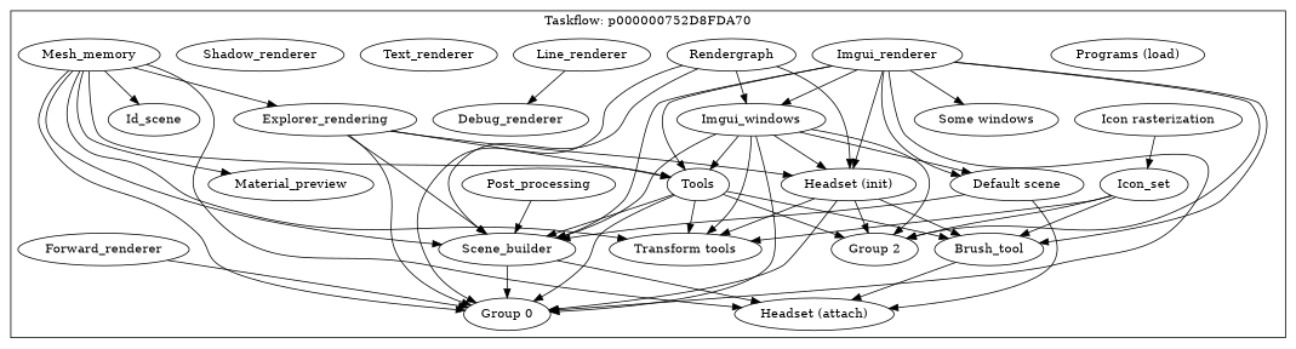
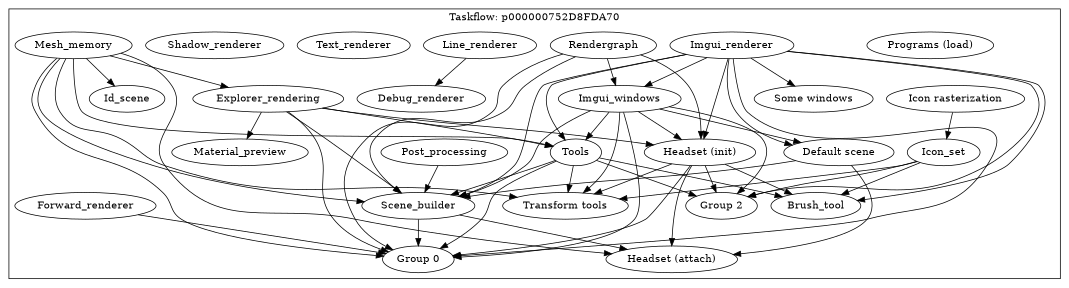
  digraph {
    n1 [label="Icon rasterization"]
    n2 [label=Icon_set]
    n3 [label="Transform tools"]
    n4 [label="Group 2"]
    n5 [label=Brush_tool]
    n6 [label="Programs (load)"]
    n7 [label=Imgui_renderer]
    n8 [label=Imgui_windows]
    n9 [label="Some windows"]
    n10 [label=Tools]
    n11 [label="Default scene"]
    n12 [label=Scene_builder]
    n13 [label="Headset (init)"]
    n14 [label="Group 0"]
    n15 [label="Headset (attach)"]
    n16 [label=Line_renderer]
    n17 [label=Debug_renderer]
    n18 [label=Rendergraph]
    n19 [label=Text_renderer]
    n20 [label=Forward_renderer]
    n21 [label=Shadow_renderer]
    n22 [label=Mesh_memory]
    n23 [label=Id_scene]
    n24 [label=Explorer_rendering]
    n25 [label=Material_preview]
    n26 [label=Post_processing]
    subgraph cluster_1 {
      label="Taskflow: p000000752D8FDA70"
      n1
      n2
      n3
      n4
      n5
      n6
      n7
      n8
      n9
      n10
      n11
      n12
      n13
      n14
      n15
      n16
      n17
      n18
      n19
      n20
      n21
      n22
      n23
      n24
      n25
      n26
    }
    n1 -> n2
    n2 -> n3
    n2 -> n4
    n2 -> n5
    n7 -> n4
    n7 -> n5
    n7 -> n8
    n7 -> n9
    n7 -> n10
    n7 -> n11
    n7 -> n12
    n7 -> n13
    n7 -> n14
    n8 -> n3
    n8 -> n4
    n8 -> n10
    n8 -> n11
    n8 -> n12
    n8 -> n13
    n8 -> n14
    n10 -> n3
    n10 -> n4
    n10 -> n5
    n10 -> n12
    n10 -> n14
    n11 -> n12
    n11 -> n15
    n12 -> n14
    n12 -> n15
    n13 -> n3
    n13 -> n4
    n13 -> n5
    n13 -> n14
-   n5 -> n15
+   n13 -> n15
    n16 -> n17
    n18 -> n8
    n18 -> n12
    n18 -> n13
    n18 -> n14
    n20 -> n14
    n22 -> n3
    n22 -> n10
    n22 -> n12
    n22 -> n14
    n22 -> n15
    n22 -> n23
    n22 -> n24
-   n22 -> n25
+   n24 -> n25
    n24 -> n10
    n24 -> n12
    n24 -> n13
    n24 -> n14
    n26 -> n12
  }
